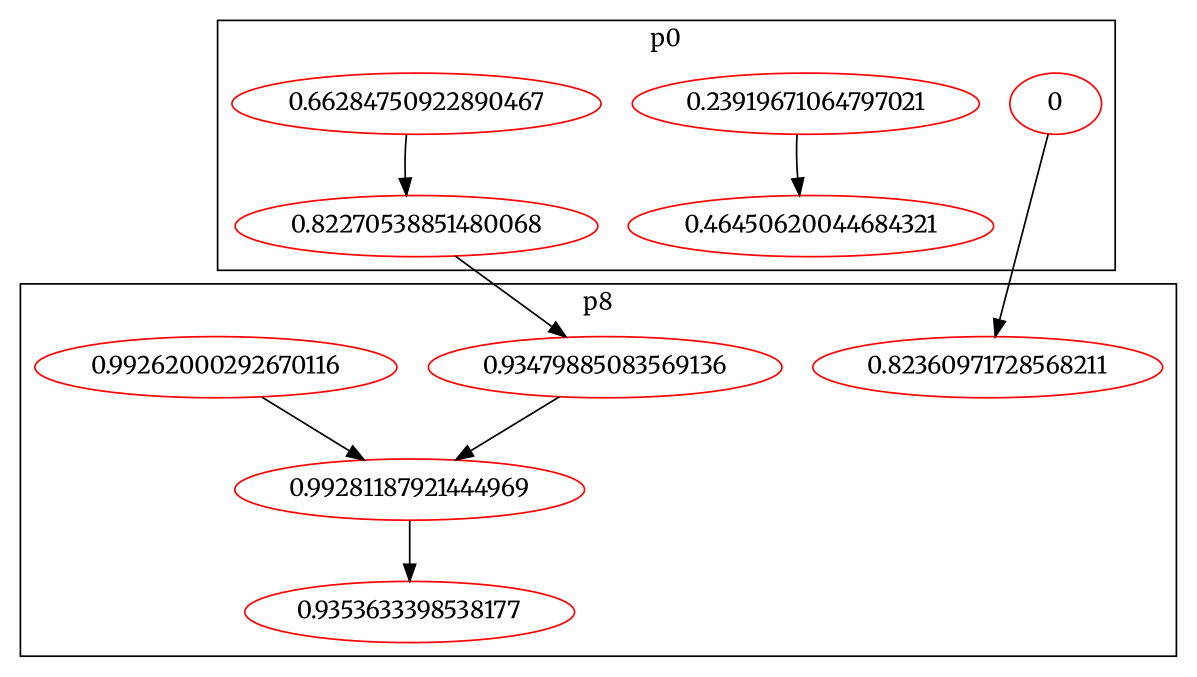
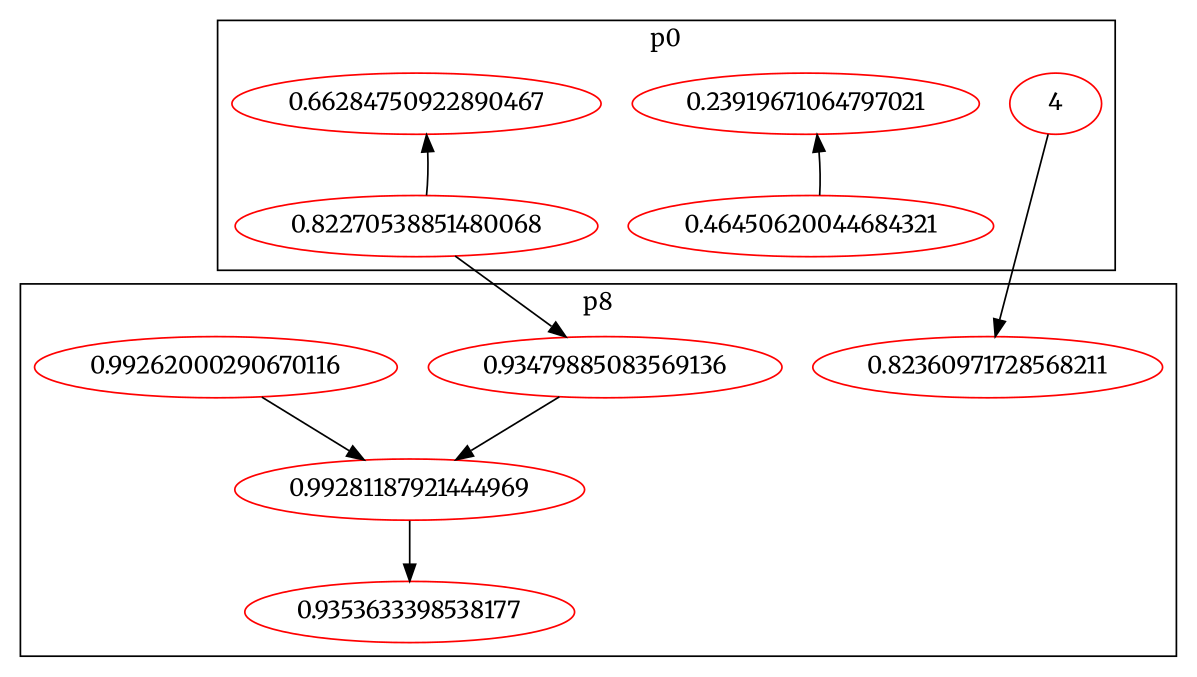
  digraph {
    fontname=Merriweather
    node [color=red fontname=Merriweather]
    edge [fontname=Merriweather]
-   n1 [label=0]
+   n1 [label=4]
    n2 [label=0.23919671064797021]
    n3 [label=0.46450620044684321]
    n4 [label=0.66284750922890467]
    n5 [label=0.82270538851480068]
    n6 [label=0.82360971728568211]
    n7 [label=0.93479885083569136]
-   n8 [label=0.99262000292670116]
+   n8 [label=0.99262000290670116]
    n9 [label=0.99281187921444969]
    n10 [label=0.9353633398538177]
    subgraph cluster_1 {
      label=p0
      n1
      n2
      n3
      n4
      n5
    }
    subgraph cluster_2 {
      label=p8
      n6
      n7
      n8
      n9
      n10
    }
    n1 -> n6
-   n2 -> n3
-   n4 -> n5
+   n3 -> n2
+   n5 -> n4
    n5 -> n7
    n7 -> n9
    n8 -> n9
    n9 -> n10
  }
